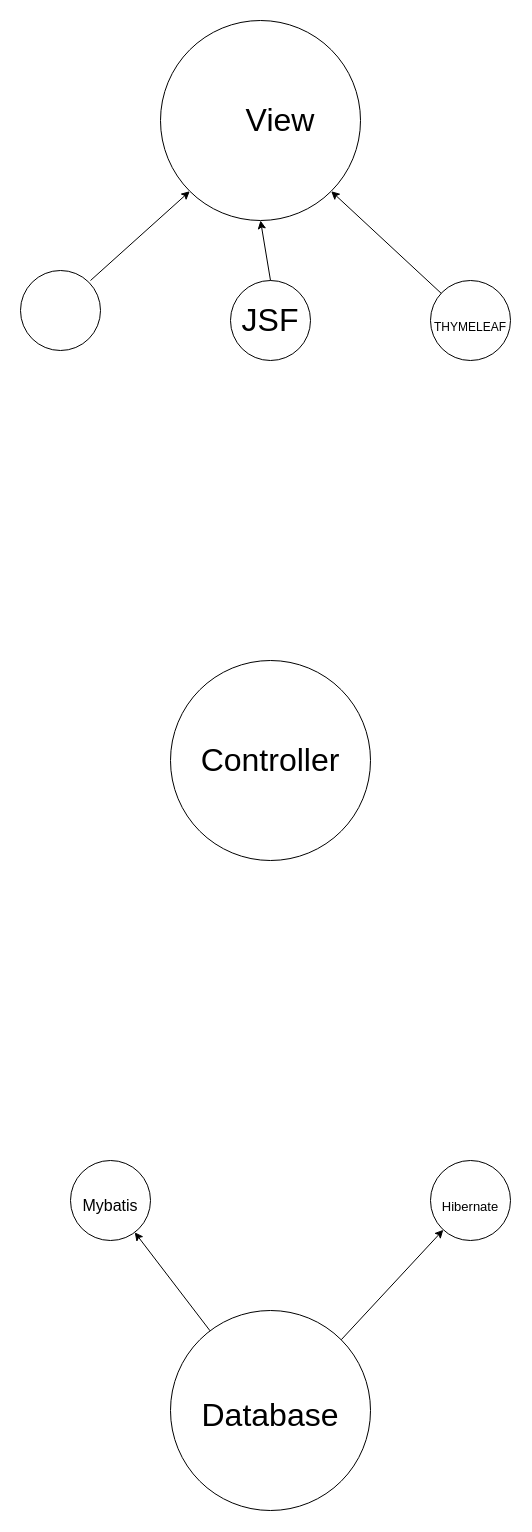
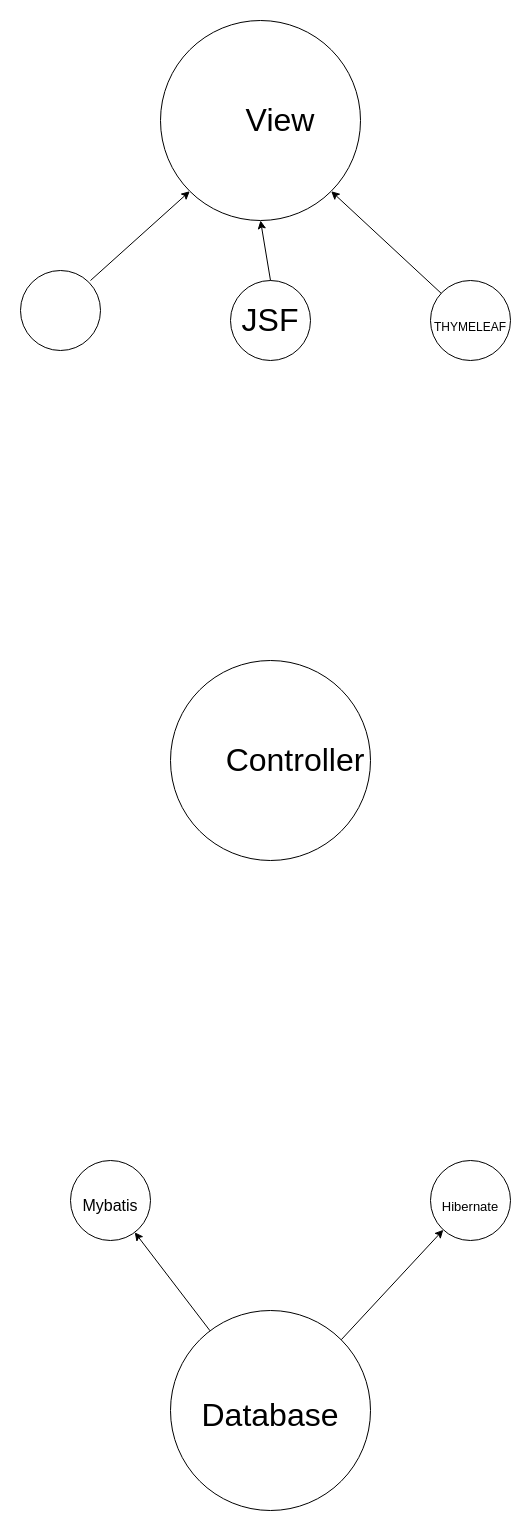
  <mxCell id="0" />
  <mxCell id="1" parent="0" />
  <mxCell id="2" value="" style="group" vertex="1" connectable="0" parent="1"><mxGeometry x="160" y="20" width="200" height="200" as="geometry" /></mxCell>
  <mxCell id="3" value="" style="ellipse;whiteSpace=wrap;html=1;" vertex="1" parent="2"><mxGeometry width="200" height="200" as="geometry" /></mxCell>
  <mxCell id="4" value="&lt;font style=&quot;font-size: 32px;&quot;&gt;View&lt;/font&gt;" style="text;html=1;strokeColor=none;fillColor=none;align=center;verticalAlign=middle;whiteSpace=wrap;rounded=0;strokeWidth=1;" vertex="1" parent="2"><mxGeometry x="50" y="35" width="140" height="130" as="geometry" /></mxCell>
  <mxCell id="5" value="" style="group" vertex="1" connectable="0" parent="1"><mxGeometry x="170" y="660" width="200" height="200" as="geometry" /></mxCell>
  <mxCell id="6" value="" style="ellipse;whiteSpace=wrap;html=1;" vertex="1" parent="5"><mxGeometry width="200" height="200" as="geometry" /></mxCell>
- <mxCell id="7" value="&lt;font style=&quot;font-size: 32px;&quot;&gt;Controller&lt;br&gt;&lt;/font&gt;" style="text;html=1;strokeColor=none;fillColor=none;align=center;verticalAlign=middle;whiteSpace=wrap;rounded=0;strokeWidth=1;" vertex="1" parent="5"><mxGeometry x="30" y="35" width="140" height="130" as="geometry" /></mxCell>
+ <mxCell id="7" value="&lt;font style=&quot;font-size: 32px;&quot;&gt;Controller&lt;br&gt;&lt;/font&gt;" style="text;html=1;strokeColor=none;fillColor=none;align=center;verticalAlign=middle;whiteSpace=wrap;rounded=0;strokeWidth=1;" vertex="1" parent="5"><mxGeometry x="55" y="35" width="140" height="130" as="geometry" /></mxCell>
  <mxCell id="8" value="" style="group" vertex="1" connectable="0" parent="1"><mxGeometry x="170" y="1310" width="200" height="200" as="geometry" /></mxCell>
  <mxCell id="9" value="" style="ellipse;whiteSpace=wrap;html=1;" vertex="1" parent="8"><mxGeometry width="200" height="200" as="geometry" /></mxCell>
  <mxCell id="10" value="&lt;font style=&quot;font-size: 32px;&quot;&gt;Database&lt;br&gt;&lt;/font&gt;" style="text;html=1;strokeColor=none;fillColor=none;align=center;verticalAlign=middle;whiteSpace=wrap;rounded=0;strokeWidth=1;" vertex="1" parent="8"><mxGeometry x="30" y="40" width="140" height="130" as="geometry" /></mxCell>
  <mxCell id="11" value="" style="group" vertex="1" connectable="0" parent="1"><mxGeometry x="20" y="270" width="80" height="80" as="geometry" /></mxCell>
  <mxCell id="12" value="" style="ellipse;whiteSpace=wrap;html=1;aspect=fixed;fontSize=32;strokeWidth=1;" vertex="1" parent="11"><mxGeometry width="80" height="80" as="geometry" /></mxCell>
  <mxCell id="13" value="" style="endArrow=classic;html=1;rounded=0;fontSize=12;entryX=0;entryY=1;entryDx=0;entryDy=0;" edge="1" parent="11" target="3"><mxGeometry width="50" height="50" relative="1" as="geometry"><mxPoint x="70" y="10" as="sourcePoint" /><mxPoint x="70" y="10" as="targetPoint" /></mxGeometry></mxCell>
  <mxCell id="14" value="JSF" style="ellipse;whiteSpace=wrap;html=1;aspect=fixed;fontSize=32;strokeWidth=1;" vertex="1" parent="1"><mxGeometry x="230" y="280" width="80" height="80" as="geometry" /></mxCell>
  <mxCell id="15" value="&lt;font style=&quot;font-size: 12px;&quot;&gt;THYMELEAF&lt;/font&gt;" style="ellipse;whiteSpace=wrap;html=1;aspect=fixed;fontSize=32;strokeWidth=1;" vertex="1" parent="1"><mxGeometry x="430" y="280" width="80" height="80" as="geometry" /></mxCell>
  <mxCell id="16" value="" style="endArrow=classic;html=1;rounded=0;fontSize=12;entryX=0.5;entryY=1;entryDx=0;entryDy=0;exitX=0.5;exitY=0;exitDx=0;exitDy=0;" edge="1" parent="1" source="14" target="3"><mxGeometry width="50" height="50" relative="1" as="geometry"><mxPoint x="110" y="300" as="sourcePoint" /><mxPoint x="209.289" y="140.711" as="targetPoint" /></mxGeometry></mxCell>
  <mxCell id="17" value="" style="endArrow=classic;html=1;rounded=0;fontSize=12;entryX=1;entryY=1;entryDx=0;entryDy=0;" edge="1" parent="1" source="15" target="3"><mxGeometry width="50" height="50" relative="1" as="geometry"><mxPoint x="120" y="310" as="sourcePoint" /><mxPoint x="219.289" y="150.711" as="targetPoint" /></mxGeometry></mxCell>
  <mxCell id="18" value="" style="group" vertex="1" connectable="0" parent="1"><mxGeometry x="430" y="1160" width="80" height="80" as="geometry" /></mxCell>
  <mxCell id="19" value="" style="ellipse;whiteSpace=wrap;html=1;aspect=fixed;fontSize=32;strokeWidth=1;" vertex="1" parent="18"><mxGeometry width="80" height="80" as="geometry" /></mxCell>
  <mxCell id="20" value="&lt;font style=&quot;font-size: 13px;&quot;&gt;Hibernate&lt;/font&gt;" style="text;html=1;strokeColor=none;fillColor=none;align=center;verticalAlign=middle;whiteSpace=wrap;rounded=0;fontSize=32;" vertex="1" parent="18"><mxGeometry x="10" y="25" width="60" height="30" as="geometry" /></mxCell>
  <mxCell id="21" value="" style="endArrow=classic;html=1;rounded=0;fontSize=12;entryX=0;entryY=1;entryDx=0;entryDy=0;" edge="1" parent="18"><mxGeometry width="50" height="50" relative="1" as="geometry"><mxPoint x="70" y="10" as="sourcePoint" /><mxPoint x="70" y="10" as="targetPoint" /></mxGeometry></mxCell>
  <mxCell id="22" value="" style="group" vertex="1" connectable="0" parent="1"><mxGeometry x="70" y="1160" width="80" height="80" as="geometry" /></mxCell>
  <mxCell id="23" value="" style="ellipse;whiteSpace=wrap;html=1;aspect=fixed;fontSize=32;strokeWidth=1;" vertex="1" parent="22"><mxGeometry width="80" height="80" as="geometry" /></mxCell>
  <mxCell id="24" value="&lt;font style=&quot;font-size: 16px;&quot;&gt;Mybatis&lt;/font&gt;" style="text;html=1;strokeColor=none;fillColor=none;align=center;verticalAlign=middle;whiteSpace=wrap;rounded=0;fontSize=32;" vertex="1" parent="22"><mxGeometry x="10" y="25" width="60" height="30" as="geometry" /></mxCell>
  <mxCell id="25" value="" style="endArrow=classic;html=1;rounded=0;fontSize=12;entryX=0;entryY=1;entryDx=0;entryDy=0;" edge="1" parent="22"><mxGeometry width="50" height="50" relative="1" as="geometry"><mxPoint x="70" y="10" as="sourcePoint" /><mxPoint x="70" y="10" as="targetPoint" /></mxGeometry></mxCell>
  <mxCell id="26" value="" style="endArrow=classic;html=1;rounded=0;fontSize=13;" edge="1" parent="1" source="9" target="23"><mxGeometry width="50" height="50" relative="1" as="geometry"><mxPoint x="120" y="1310" as="sourcePoint" /><mxPoint x="170" y="1260" as="targetPoint" /></mxGeometry></mxCell>
  <mxCell id="27" value="" style="endArrow=classic;html=1;rounded=0;fontSize=13;exitX=1;exitY=0;exitDx=0;exitDy=0;" edge="1" parent="1" source="9" target="19"><mxGeometry width="50" height="50" relative="1" as="geometry"><mxPoint x="140" y="1240" as="sourcePoint" /><mxPoint x="190" y="1190" as="targetPoint" /></mxGeometry></mxCell>
